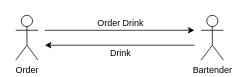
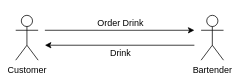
  <mxCell id="0" />
  <mxCell id="1" parent="0" />
  <mxCell id="2" style="edgeStyle=orthogonalEdgeStyle;rounded=0;orthogonalLoop=1;jettySize=auto;html=1;" edge="1" parent="1"><mxGeometry relative="1" as="geometry"><mxPoint x="59" y="40" as="sourcePoint" /><mxPoint x="259" y="40" as="targetPoint" /></mxGeometry></mxCell>
  <mxCell id="3" value="Order Drink" style="text;html=1;resizable=0;points=[];align=center;verticalAlign=middle;labelBackgroundColor=#ffffff;" vertex="1" connectable="0" parent="2"><mxGeometry x="-0.15" y="-2" relative="1" as="geometry"><mxPoint x="15" y="-12" as="offset" /></mxGeometry></mxCell>
- <mxCell id="4" value="Order" style="shape=umlActor;verticalLabelPosition=bottom;labelBackgroundColor=#ffffff;verticalAlign=top;html=1;outlineConnect=0;" vertex="1" parent="1"><mxGeometry x="20" y="20" width="30" height="60" as="geometry" /></mxCell>
+ <mxCell id="4" value="Customer" style="shape=umlActor;verticalLabelPosition=bottom;labelBackgroundColor=#ffffff;verticalAlign=top;html=1;outlineConnect=0;" vertex="1" parent="1"><mxGeometry x="20" y="20" width="30" height="60" as="geometry" /></mxCell>
  <mxCell id="5" style="edgeStyle=orthogonalEdgeStyle;rounded=0;orthogonalLoop=1;jettySize=auto;html=1;" edge="1" parent="1"><mxGeometry relative="1" as="geometry"><mxPoint x="259" y="60" as="sourcePoint" /><mxPoint x="59" y="60" as="targetPoint" /></mxGeometry></mxCell>
  <mxCell id="6" value="Drink" style="text;html=1;resizable=0;points=[];align=center;verticalAlign=middle;labelBackgroundColor=#ffffff;" vertex="1" connectable="0" parent="5"><mxGeometry x="-0.089" y="-1" relative="1" as="geometry"><mxPoint x="-9" y="11" as="offset" /></mxGeometry></mxCell>
  <mxCell id="7" value="Bartender" style="shape=umlActor;verticalLabelPosition=bottom;labelBackgroundColor=#ffffff;verticalAlign=top;html=1;outlineConnect=0;" vertex="1" parent="1"><mxGeometry x="268" y="20" width="30" height="60" as="geometry" /></mxCell>
